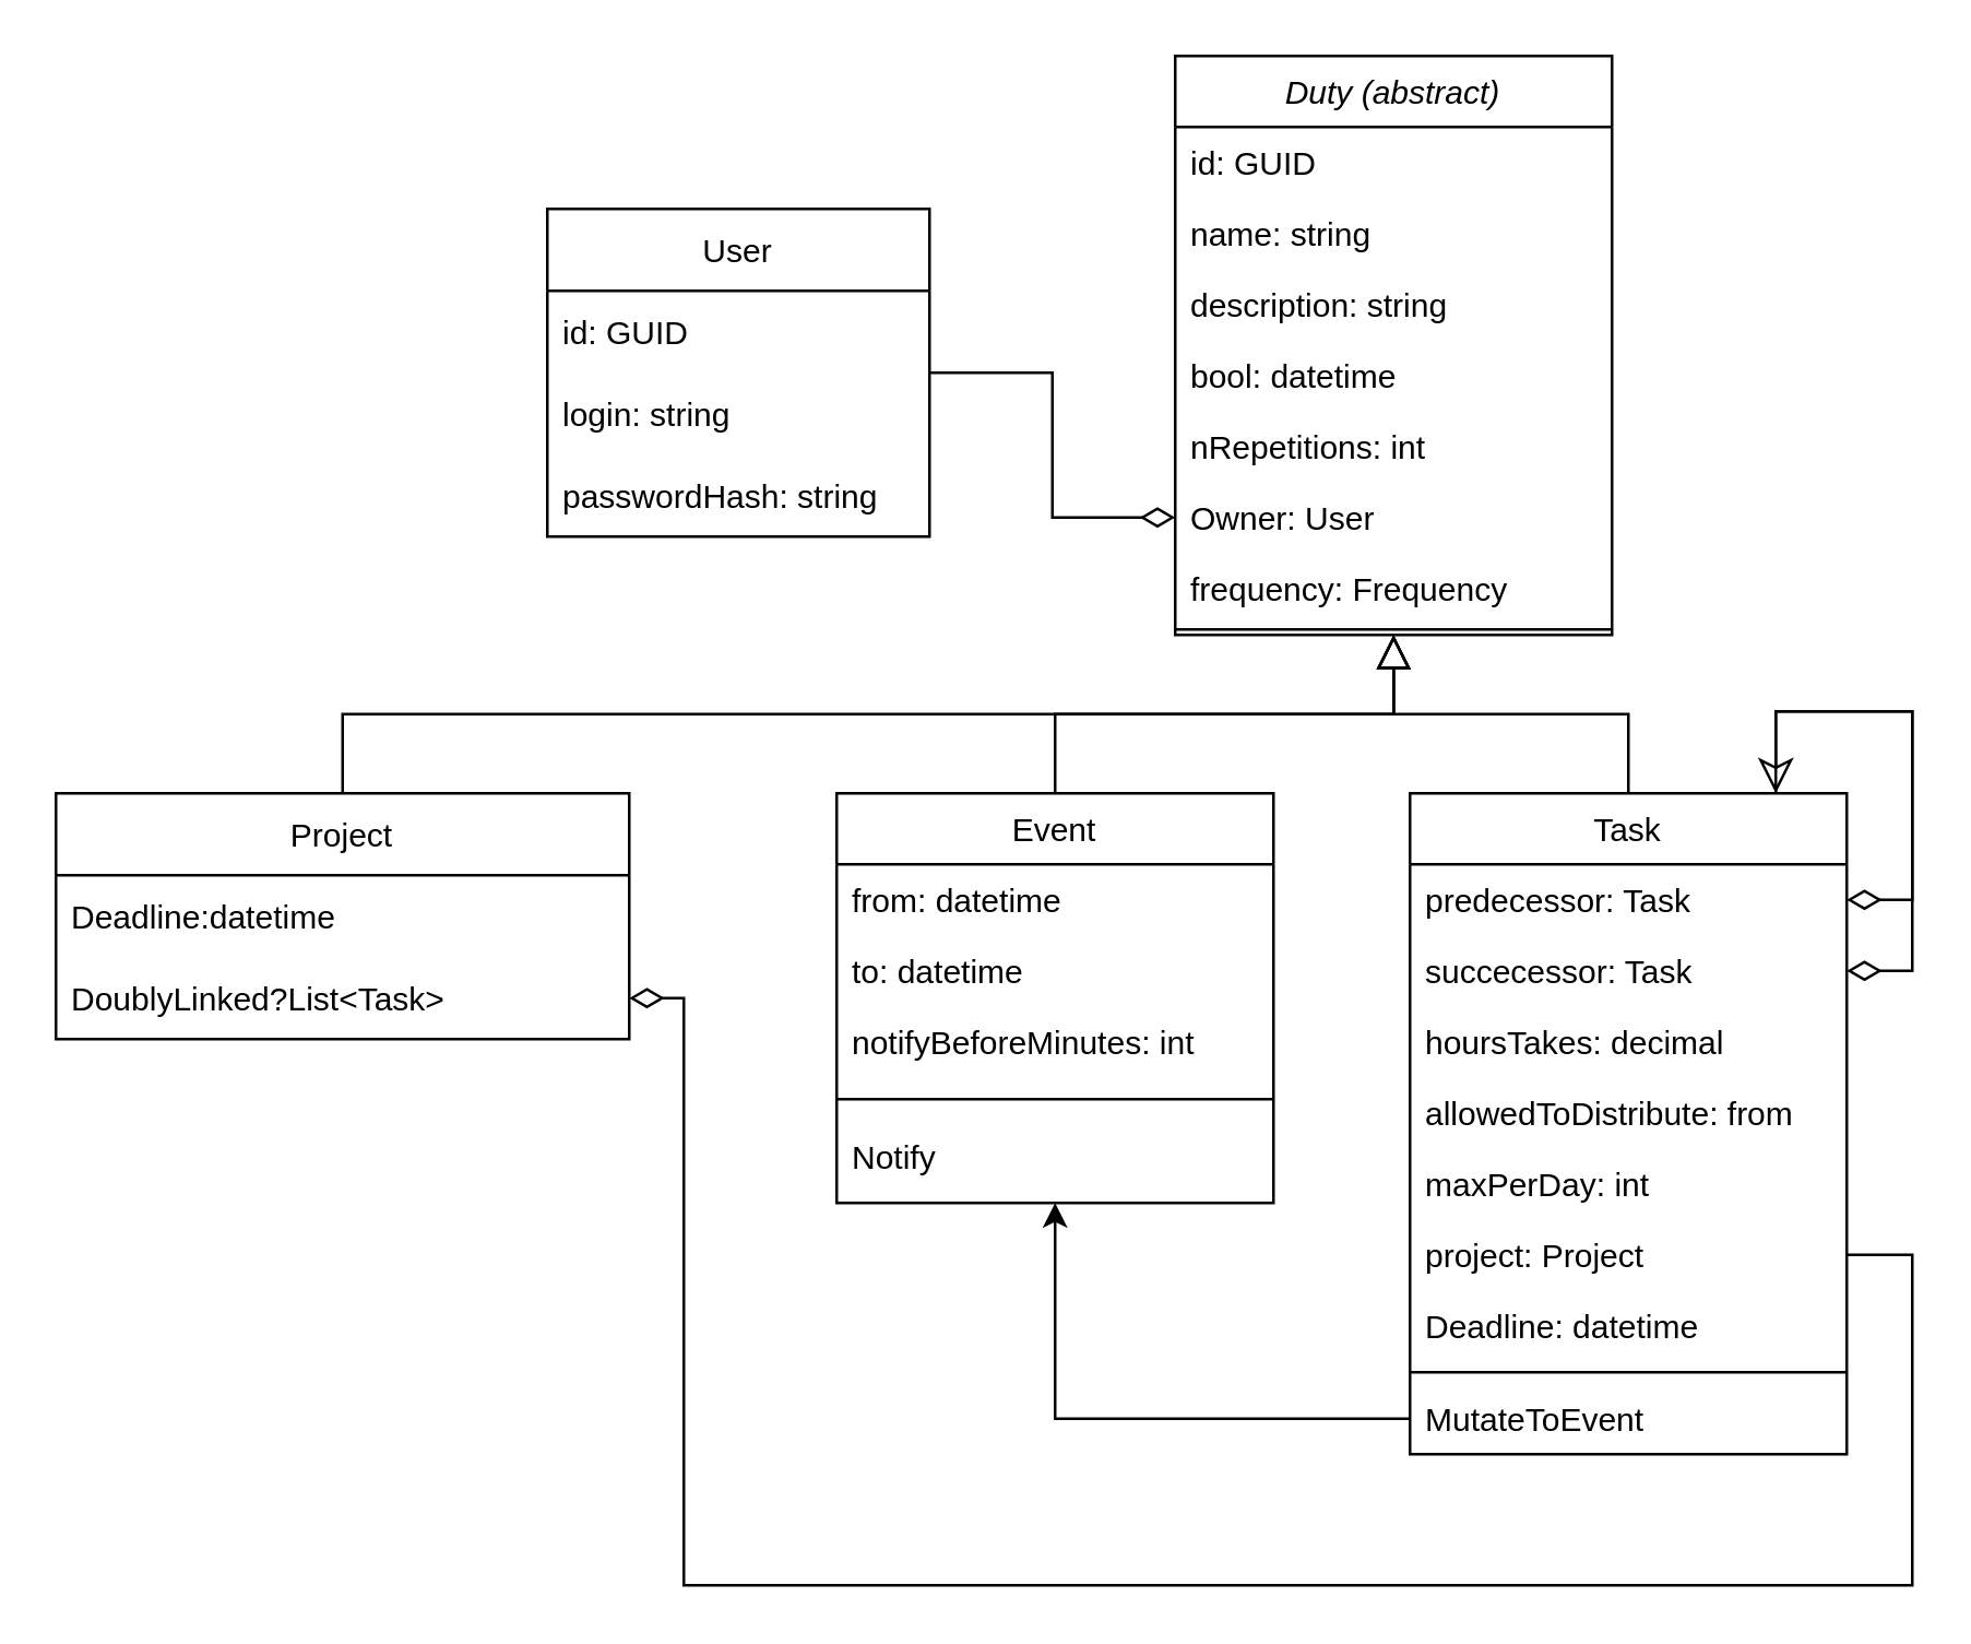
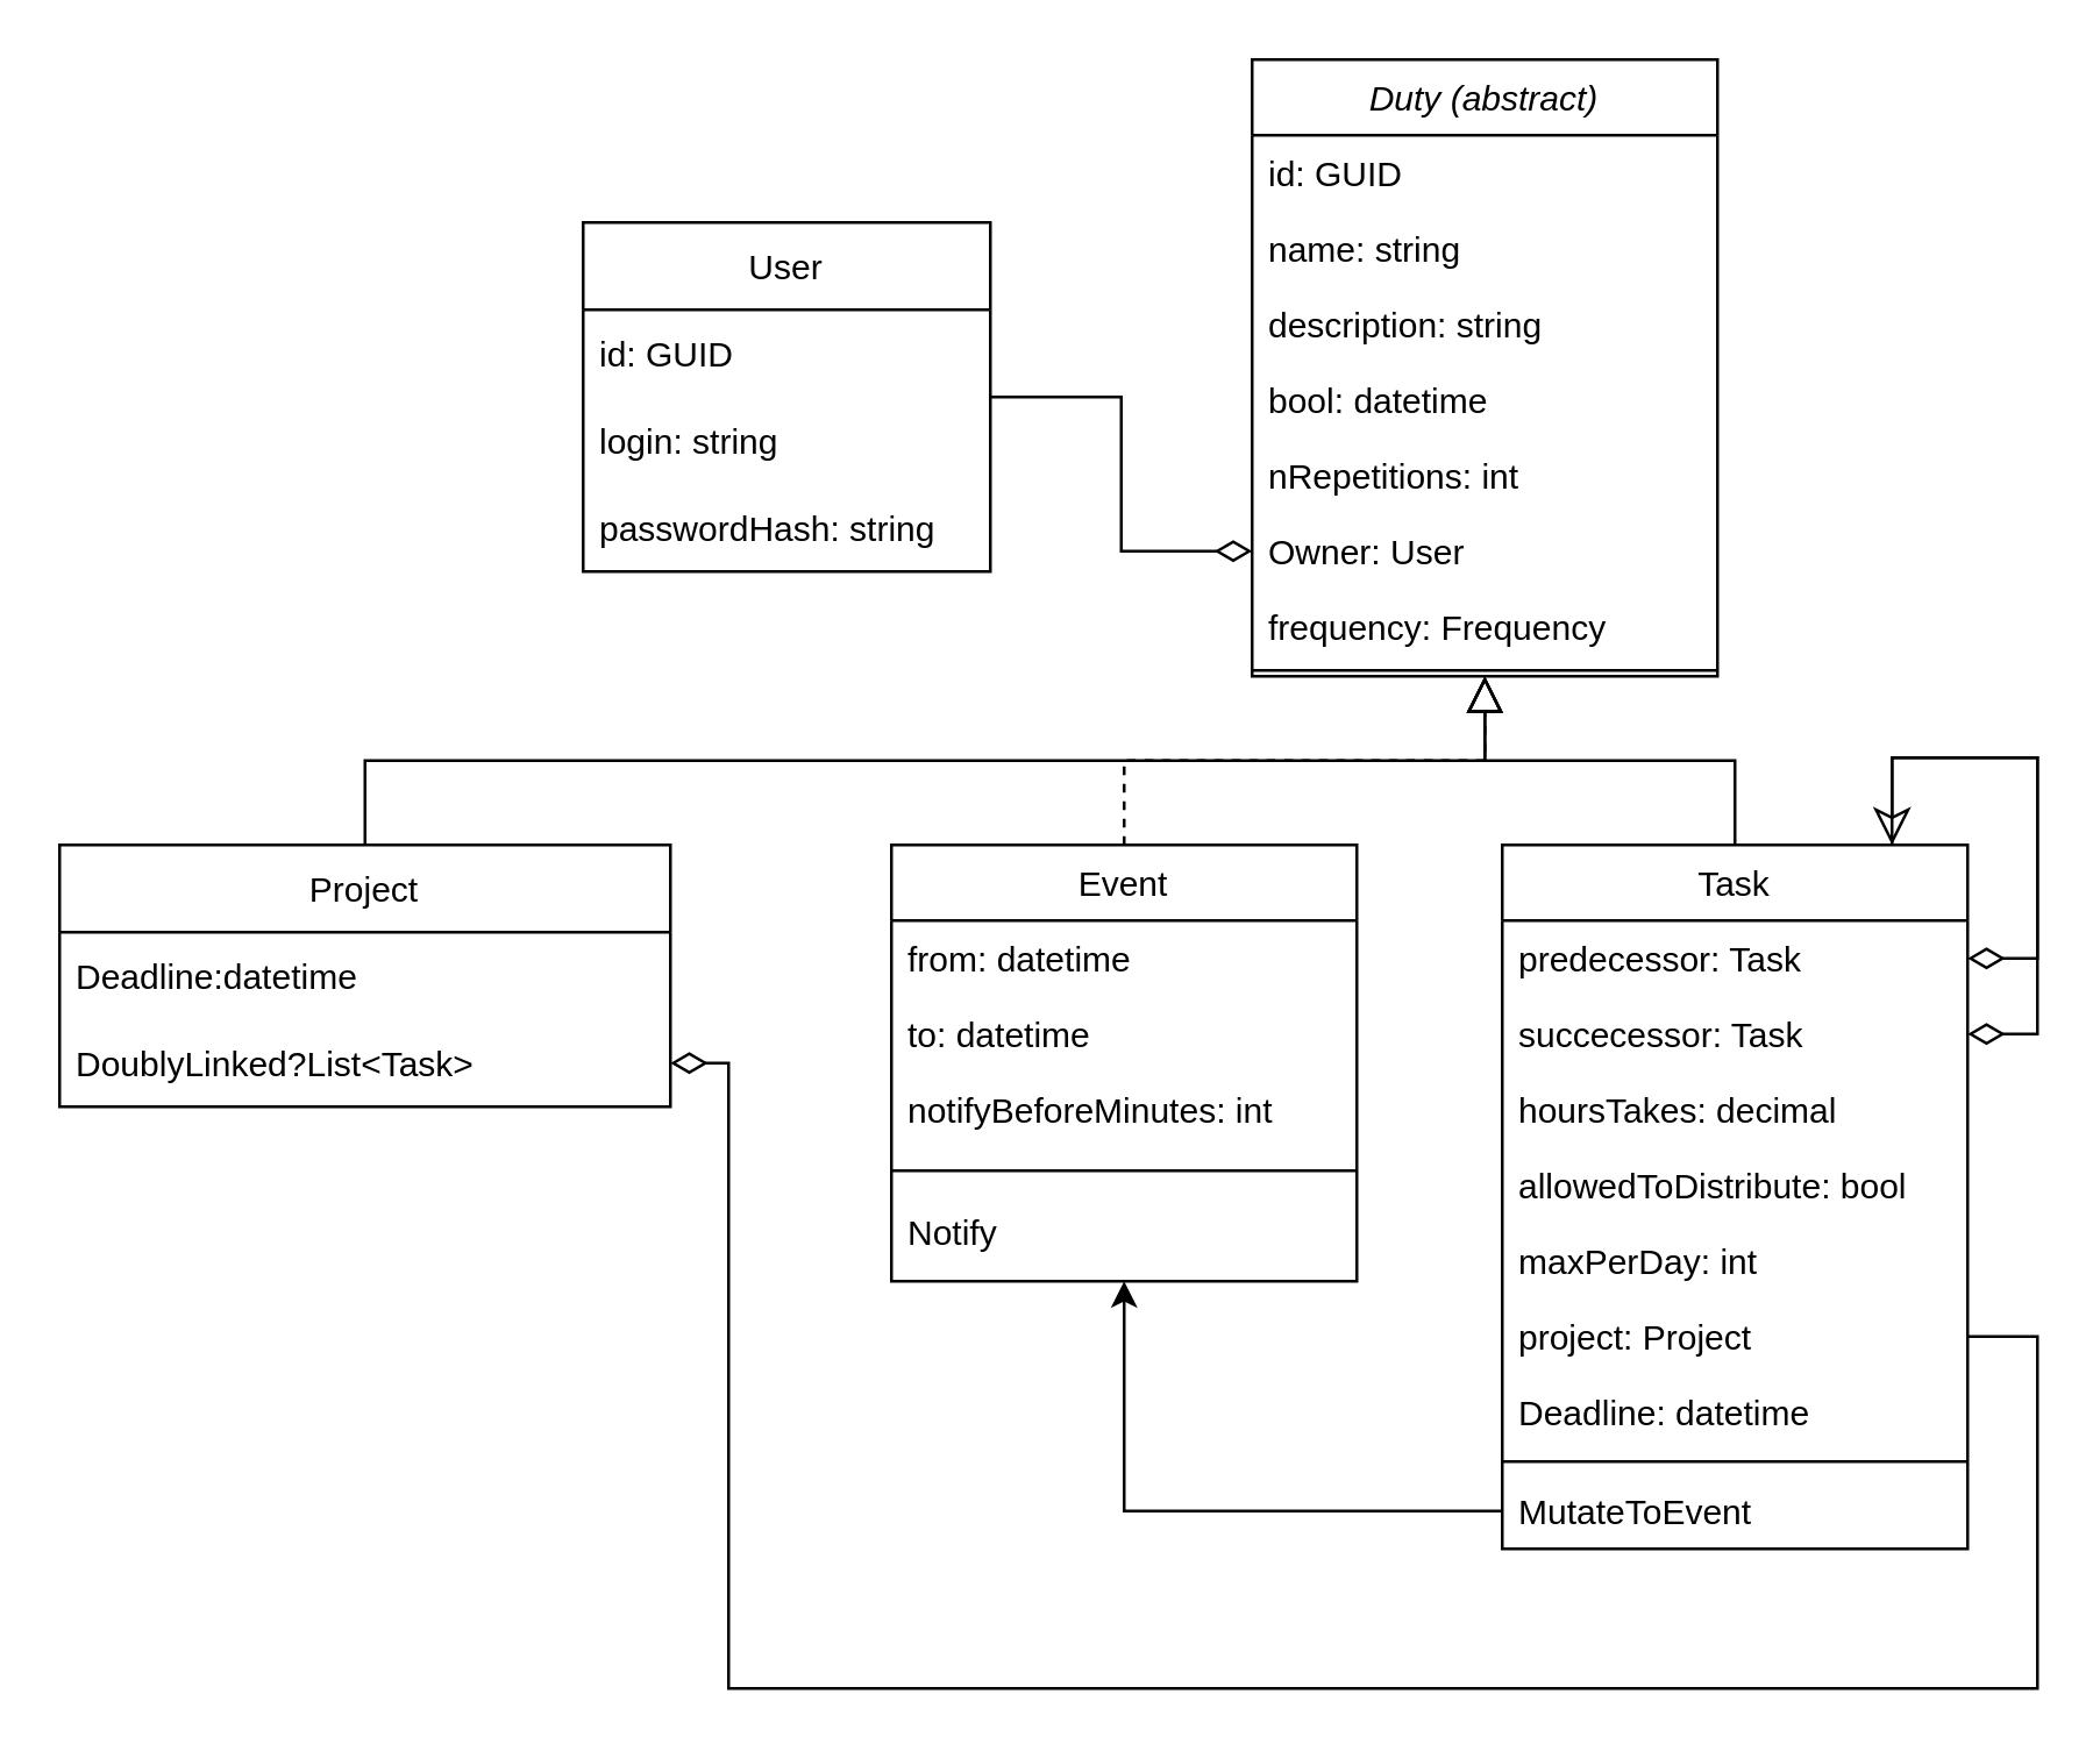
  <mxCell id="0" />
  <mxCell id="1" parent="0" />
- <mxCell id="2" value="" style="endArrow=block;endSize=10;endFill=0;shadow=0;strokeWidth=1;rounded=0;edgeStyle=elbowEdgeStyle;elbow=vertical;" parent="1" source="16" target="22" edge="1"><mxGeometry width="160" relative="1" as="geometry"><mxPoint x="10" y="273" as="sourcePoint" /><mxPoint x="500" y="200" as="targetPoint" /></mxGeometry></mxCell>
+ <mxCell id="2" value="" style="endArrow=block;endSize=10;endFill=0;shadow=0;strokeWidth=1;rounded=0;edgeStyle=elbowEdgeStyle;elbow=vertical;dashed=1;" parent="1" source="16" target="22" edge="1"><mxGeometry width="160" relative="1" as="geometry"><mxPoint x="10" y="273" as="sourcePoint" /><mxPoint x="500" y="200" as="targetPoint" /></mxGeometry></mxCell>
  <mxCell id="3" value="" style="endArrow=block;endSize=10;endFill=0;shadow=0;strokeWidth=1;rounded=0;edgeStyle=elbowEdgeStyle;elbow=vertical;" parent="1" source="4" target="22" edge="1"><mxGeometry width="160" relative="1" as="geometry"><mxPoint x="20" y="443" as="sourcePoint" /><mxPoint x="120" y="341" as="targetPoint" /></mxGeometry></mxCell>
  <mxCell id="4" value="Task" style="swimlane;fontStyle=0;align=center;verticalAlign=top;childLayout=stackLayout;horizontal=1;startSize=26;horizontalStack=0;resizeParent=1;resizeLast=0;collapsible=1;marginBottom=0;rounded=0;shadow=0;strokeWidth=1;" parent="1" vertex="1"><mxGeometry x="516" y="290" width="160" height="242" as="geometry"><mxRectangle x="550" y="140" width="160" height="26" as="alternateBounds" /></mxGeometry></mxCell>
  <mxCell id="5" style="edgeStyle=orthogonalEdgeStyle;rounded=0;orthogonalLoop=1;jettySize=auto;html=1;exitX=1;exitY=0.5;exitDx=0;exitDy=0;endArrow=classic;endFill=0;endSize=10;strokeWidth=1;startArrow=diamondThin;startFill=0;startSize=10;" edge="1" parent="4" source="6" target="4"><mxGeometry relative="1" as="geometry"><Array as="points"><mxPoint x="184" y="39" /><mxPoint x="184" y="-30" /><mxPoint x="134" y="-30" /></Array></mxGeometry></mxCell>
  <mxCell id="6" value="predecessor: Task" style="text;align=left;verticalAlign=top;spacingLeft=4;spacingRight=4;overflow=hidden;rotatable=0;points=[[0,0.5],[1,0.5]];portConstraint=eastwest;rounded=0;shadow=0;html=0;" vertex="1" parent="4"><mxGeometry y="26" width="160" height="26" as="geometry" /></mxCell>
  <mxCell id="7" style="edgeStyle=orthogonalEdgeStyle;rounded=0;orthogonalLoop=1;jettySize=auto;html=1;exitX=1;exitY=0.5;exitDx=0;exitDy=0;endArrow=none;endFill=0;endSize=10;strokeWidth=1;startArrow=diamondThin;startFill=0;startSize=10;" edge="1" parent="4" source="8" target="4"><mxGeometry relative="1" as="geometry"><Array as="points"><mxPoint x="184" y="65" /><mxPoint x="184" y="-30" /><mxPoint x="134" y="-30" /></Array></mxGeometry></mxCell>
  <mxCell id="8" value="succecessor: Task" style="text;align=left;verticalAlign=top;spacingLeft=4;spacingRight=4;overflow=hidden;rotatable=0;points=[[0,0.5],[1,0.5]];portConstraint=eastwest;rounded=0;shadow=0;html=0;" vertex="1" parent="4"><mxGeometry y="52" width="160" height="26" as="geometry" /></mxCell>
  <mxCell id="9" value="hoursTakes: decimal" style="text;align=left;verticalAlign=top;spacingLeft=4;spacingRight=4;overflow=hidden;rotatable=0;points=[[0,0.5],[1,0.5]];portConstraint=eastwest;rounded=0;shadow=0;html=0;" parent="4" vertex="1"><mxGeometry y="78" width="160" height="26" as="geometry" /></mxCell>
- <mxCell id="10" value="allowedToDistribute: from" style="text;align=left;verticalAlign=top;spacingLeft=4;spacingRight=4;overflow=hidden;rotatable=0;points=[[0,0.5],[1,0.5]];portConstraint=eastwest;rounded=0;shadow=0;html=0;" parent="4" vertex="1"><mxGeometry y="104" width="160" height="26" as="geometry" /></mxCell>
+ <mxCell id="10" value="allowedToDistribute: bool" style="text;align=left;verticalAlign=top;spacingLeft=4;spacingRight=4;overflow=hidden;rotatable=0;points=[[0,0.5],[1,0.5]];portConstraint=eastwest;rounded=0;shadow=0;html=0;" parent="4" vertex="1"><mxGeometry y="104" width="160" height="26" as="geometry" /></mxCell>
  <mxCell id="11" value="maxPerDay: int" style="text;align=left;verticalAlign=top;spacingLeft=4;spacingRight=4;overflow=hidden;rotatable=0;points=[[0,0.5],[1,0.5]];portConstraint=eastwest;rounded=0;shadow=0;html=0;" vertex="1" parent="4"><mxGeometry y="130" width="160" height="26" as="geometry" /></mxCell>
  <mxCell id="12" value="project: Project" style="text;align=left;verticalAlign=top;spacingLeft=4;spacingRight=4;overflow=hidden;rotatable=0;points=[[0,0.5],[1,0.5]];portConstraint=eastwest;rounded=0;shadow=0;html=0;" vertex="1" parent="4"><mxGeometry y="156" width="160" height="26" as="geometry" /></mxCell>
  <mxCell id="13" value="Deadline: datetime" style="text;align=left;verticalAlign=top;spacingLeft=4;spacingRight=4;overflow=hidden;rotatable=0;points=[[0,0.5],[1,0.5]];portConstraint=eastwest;rounded=0;shadow=0;html=0;" vertex="1" parent="4"><mxGeometry y="182" width="160" height="26" as="geometry" /></mxCell>
  <mxCell id="14" value="" style="line;html=1;strokeWidth=1;align=left;verticalAlign=middle;spacingTop=-1;spacingLeft=3;spacingRight=3;rotatable=0;labelPosition=right;points=[];portConstraint=eastwest;" parent="4" vertex="1"><mxGeometry y="208" width="160" height="8" as="geometry" /></mxCell>
  <mxCell id="15" value="MutateToEvent" style="text;align=left;verticalAlign=top;spacingLeft=4;spacingRight=4;overflow=hidden;rotatable=0;points=[[0,0.5],[1,0.5]];portConstraint=eastwest;" parent="4" vertex="1"><mxGeometry y="216" width="160" height="26" as="geometry" /></mxCell>
  <mxCell id="16" value="Event" style="swimlane;fontStyle=0;align=center;verticalAlign=top;childLayout=stackLayout;horizontal=1;startSize=26;horizontalStack=0;resizeParent=1;resizeLast=0;collapsible=1;marginBottom=0;rounded=0;shadow=0;strokeWidth=1;" vertex="1" parent="1"><mxGeometry x="306" y="290" width="160" height="150" as="geometry"><mxRectangle x="550" y="140" width="160" height="26" as="alternateBounds" /></mxGeometry></mxCell>
  <mxCell id="17" value="from: datetime" style="text;align=left;verticalAlign=top;spacingLeft=4;spacingRight=4;overflow=hidden;rotatable=0;points=[[0,0.5],[1,0.5]];portConstraint=eastwest;rounded=0;shadow=0;html=0;" vertex="1" parent="16"><mxGeometry y="26" width="160" height="26" as="geometry" /></mxCell>
  <mxCell id="18" value="to: datetime" style="text;align=left;verticalAlign=top;spacingLeft=4;spacingRight=4;overflow=hidden;rotatable=0;points=[[0,0.5],[1,0.5]];portConstraint=eastwest;rounded=0;shadow=0;html=0;" vertex="1" parent="16"><mxGeometry y="52" width="160" height="26" as="geometry" /></mxCell>
  <mxCell id="19" value="notifyBeforeMinutes: int" style="text;align=left;verticalAlign=top;spacingLeft=4;spacingRight=4;overflow=hidden;rotatable=0;points=[[0,0.5],[1,0.5]];portConstraint=eastwest;rounded=0;shadow=0;html=0;" vertex="1" parent="16"><mxGeometry y="78" width="160" height="26" as="geometry" /></mxCell>
  <mxCell id="20" value="" style="line;html=1;strokeWidth=1;align=left;verticalAlign=middle;spacingTop=-1;spacingLeft=3;spacingRight=3;rotatable=0;labelPosition=right;points=[];portConstraint=eastwest;" vertex="1" parent="16"><mxGeometry y="104" width="160" height="16" as="geometry" /></mxCell>
  <mxCell id="21" value="Notify" style="text;align=left;verticalAlign=top;spacingLeft=4;spacingRight=4;overflow=hidden;rotatable=0;points=[[0,0.5],[1,0.5]];portConstraint=eastwest;" vertex="1" parent="16"><mxGeometry y="120" width="160" height="20" as="geometry" /></mxCell>
  <mxCell id="22" value="Duty (abstract)" style="swimlane;fontStyle=2;align=center;verticalAlign=top;childLayout=stackLayout;horizontal=1;startSize=26;horizontalStack=0;resizeParent=1;resizeLast=0;collapsible=1;marginBottom=0;rounded=0;shadow=0;strokeWidth=1;" vertex="1" parent="1"><mxGeometry x="430" y="20" width="160" height="212" as="geometry"><mxRectangle x="230" y="140" width="160" height="26" as="alternateBounds" /></mxGeometry></mxCell>
  <mxCell id="23" value="id: GUID" style="text;align=left;verticalAlign=top;spacingLeft=4;spacingRight=4;overflow=hidden;rotatable=0;points=[[0,0.5],[1,0.5]];portConstraint=eastwest;rounded=0;shadow=0;html=0;" vertex="1" parent="22"><mxGeometry y="26" width="160" height="26" as="geometry" /></mxCell>
  <mxCell id="24" value="name: string" style="text;align=left;verticalAlign=top;spacingLeft=4;spacingRight=4;overflow=hidden;rotatable=0;points=[[0,0.5],[1,0.5]];portConstraint=eastwest;rounded=0;shadow=0;html=0;" vertex="1" parent="22"><mxGeometry y="52" width="160" height="26" as="geometry" /></mxCell>
  <mxCell id="25" value="description: string" style="text;align=left;verticalAlign=top;spacingLeft=4;spacingRight=4;overflow=hidden;rotatable=0;points=[[0,0.5],[1,0.5]];portConstraint=eastwest;rounded=0;shadow=0;html=0;" vertex="1" parent="22"><mxGeometry y="78" width="160" height="26" as="geometry" /></mxCell>
  <mxCell id="26" value="bool: datetime" style="text;align=left;verticalAlign=top;spacingLeft=4;spacingRight=4;overflow=hidden;rotatable=0;points=[[0,0.5],[1,0.5]];portConstraint=eastwest;rounded=0;shadow=0;html=0;" vertex="1" parent="22"><mxGeometry y="104" width="160" height="26" as="geometry" /></mxCell>
  <mxCell id="27" value="nRepetitions: int" style="text;align=left;verticalAlign=top;spacingLeft=4;spacingRight=4;overflow=hidden;rotatable=0;points=[[0,0.5],[1,0.5]];portConstraint=eastwest;rounded=0;shadow=0;html=0;" vertex="1" parent="22"><mxGeometry y="130" width="160" height="26" as="geometry" /></mxCell>
  <mxCell id="28" value="Owner: User" style="text;align=left;verticalAlign=top;spacingLeft=4;spacingRight=4;overflow=hidden;rotatable=0;points=[[0,0.5],[1,0.5]];portConstraint=eastwest;rounded=0;shadow=0;html=0;" vertex="1" parent="22"><mxGeometry y="156" width="160" height="26" as="geometry" /></mxCell>
  <mxCell id="29" value="frequency: Frequency" style="text;align=left;verticalAlign=top;spacingLeft=4;spacingRight=4;overflow=hidden;rotatable=0;points=[[0,0.5],[1,0.5]];portConstraint=eastwest;rounded=0;shadow=0;html=0;" vertex="1" parent="22"><mxGeometry y="182" width="160" height="26" as="geometry" /></mxCell>
  <mxCell id="30" value="" style="line;html=1;strokeWidth=1;align=left;verticalAlign=middle;spacingTop=-1;spacingLeft=3;spacingRight=3;rotatable=0;labelPosition=right;points=[];portConstraint=eastwest;" vertex="1" parent="22"><mxGeometry y="208" width="160" height="4" as="geometry" /></mxCell>
  <mxCell id="31" value="" style="endArrow=classic;html=1;rounded=0;exitX=0;exitY=0.5;exitDx=0;exitDy=0;edgeStyle=orthogonalEdgeStyle;" edge="1" parent="1" source="15" target="16"><mxGeometry width="50" height="50" relative="1" as="geometry"><mxPoint x="370" y="530" as="sourcePoint" /><mxPoint x="420" y="480" as="targetPoint" /></mxGeometry></mxCell>
  <mxCell id="32" value="Project" style="swimlane;fontStyle=0;childLayout=stackLayout;horizontal=1;startSize=30;horizontalStack=0;resizeParent=1;resizeParentMax=0;resizeLast=0;collapsible=1;marginBottom=0;" vertex="1" parent="1"><mxGeometry x="20" y="290" width="210" height="90" as="geometry" /></mxCell>
  <mxCell id="33" value="Deadline:datetime" style="text;strokeColor=none;fillColor=none;align=left;verticalAlign=middle;spacingLeft=4;spacingRight=4;overflow=hidden;points=[[0,0.5],[1,0.5]];portConstraint=eastwest;rotatable=0;" vertex="1" parent="32"><mxGeometry y="30" width="210" height="30" as="geometry" /></mxCell>
  <mxCell id="34" value="DoublyLinked?List&lt;Task&gt;" style="text;strokeColor=none;fillColor=none;align=left;verticalAlign=middle;spacingLeft=4;spacingRight=4;overflow=hidden;points=[[0,0.5],[1,0.5]];portConstraint=eastwest;rotatable=0;" vertex="1" parent="32"><mxGeometry y="60" width="210" height="30" as="geometry" /></mxCell>
  <mxCell id="35" value="" style="endArrow=block;endSize=10;endFill=0;shadow=0;strokeWidth=1;rounded=0;edgeStyle=elbowEdgeStyle;elbow=vertical;" edge="1" parent="1" source="32" target="22"><mxGeometry width="160" relative="1" as="geometry"><mxPoint x="396" y="300" as="sourcePoint" /><mxPoint x="501" y="252" as="targetPoint" /></mxGeometry></mxCell>
  <mxCell id="36" value="" style="endArrow=diamondThin;html=1;rounded=0;edgeStyle=orthogonalEdgeStyle;entryX=1;entryY=0.5;entryDx=0;entryDy=0;endFill=0;strokeWidth=1;endSize=10;exitX=1;exitY=0.5;exitDx=0;exitDy=0;" edge="1" parent="1" source="12" target="34"><mxGeometry width="50" height="50" relative="1" as="geometry"><mxPoint x="150" y="600" as="sourcePoint" /><mxPoint x="200" y="550" as="targetPoint" /><Array as="points"><mxPoint x="700" y="459" /><mxPoint x="700" y="580" /><mxPoint x="250" y="580" /><mxPoint x="250" y="365" /></Array></mxGeometry></mxCell>
  <mxCell id="37" value="User" style="swimlane;fontStyle=0;childLayout=stackLayout;horizontal=1;startSize=30;horizontalStack=0;resizeParent=1;resizeParentMax=0;resizeLast=0;collapsible=1;marginBottom=0;" vertex="1" parent="1"><mxGeometry x="200" y="76" width="140" height="120" as="geometry" /></mxCell>
  <mxCell id="38" value="id: GUID" style="text;strokeColor=none;fillColor=none;align=left;verticalAlign=middle;spacingLeft=4;spacingRight=4;overflow=hidden;points=[[0,0.5],[1,0.5]];portConstraint=eastwest;rotatable=0;" vertex="1" parent="37"><mxGeometry y="30" width="140" height="30" as="geometry" /></mxCell>
  <mxCell id="39" value="login: string" style="text;strokeColor=none;fillColor=none;align=left;verticalAlign=middle;spacingLeft=4;spacingRight=4;overflow=hidden;points=[[0,0.5],[1,0.5]];portConstraint=eastwest;rotatable=0;" vertex="1" parent="37"><mxGeometry y="60" width="140" height="30" as="geometry" /></mxCell>
  <mxCell id="40" value="passwordHash: string " style="text;strokeColor=none;fillColor=none;align=left;verticalAlign=middle;spacingLeft=4;spacingRight=4;overflow=hidden;points=[[0,0.5],[1,0.5]];portConstraint=eastwest;rotatable=0;" vertex="1" parent="37"><mxGeometry y="90" width="140" height="30" as="geometry" /></mxCell>
  <mxCell id="41" style="edgeStyle=orthogonalEdgeStyle;rounded=0;orthogonalLoop=1;jettySize=auto;html=1;startArrow=none;startFill=0;endArrow=diamondThin;endFill=0;endSize=10;strokeWidth=1;" edge="1" parent="1" source="37" target="28"><mxGeometry relative="1" as="geometry" /></mxCell>
